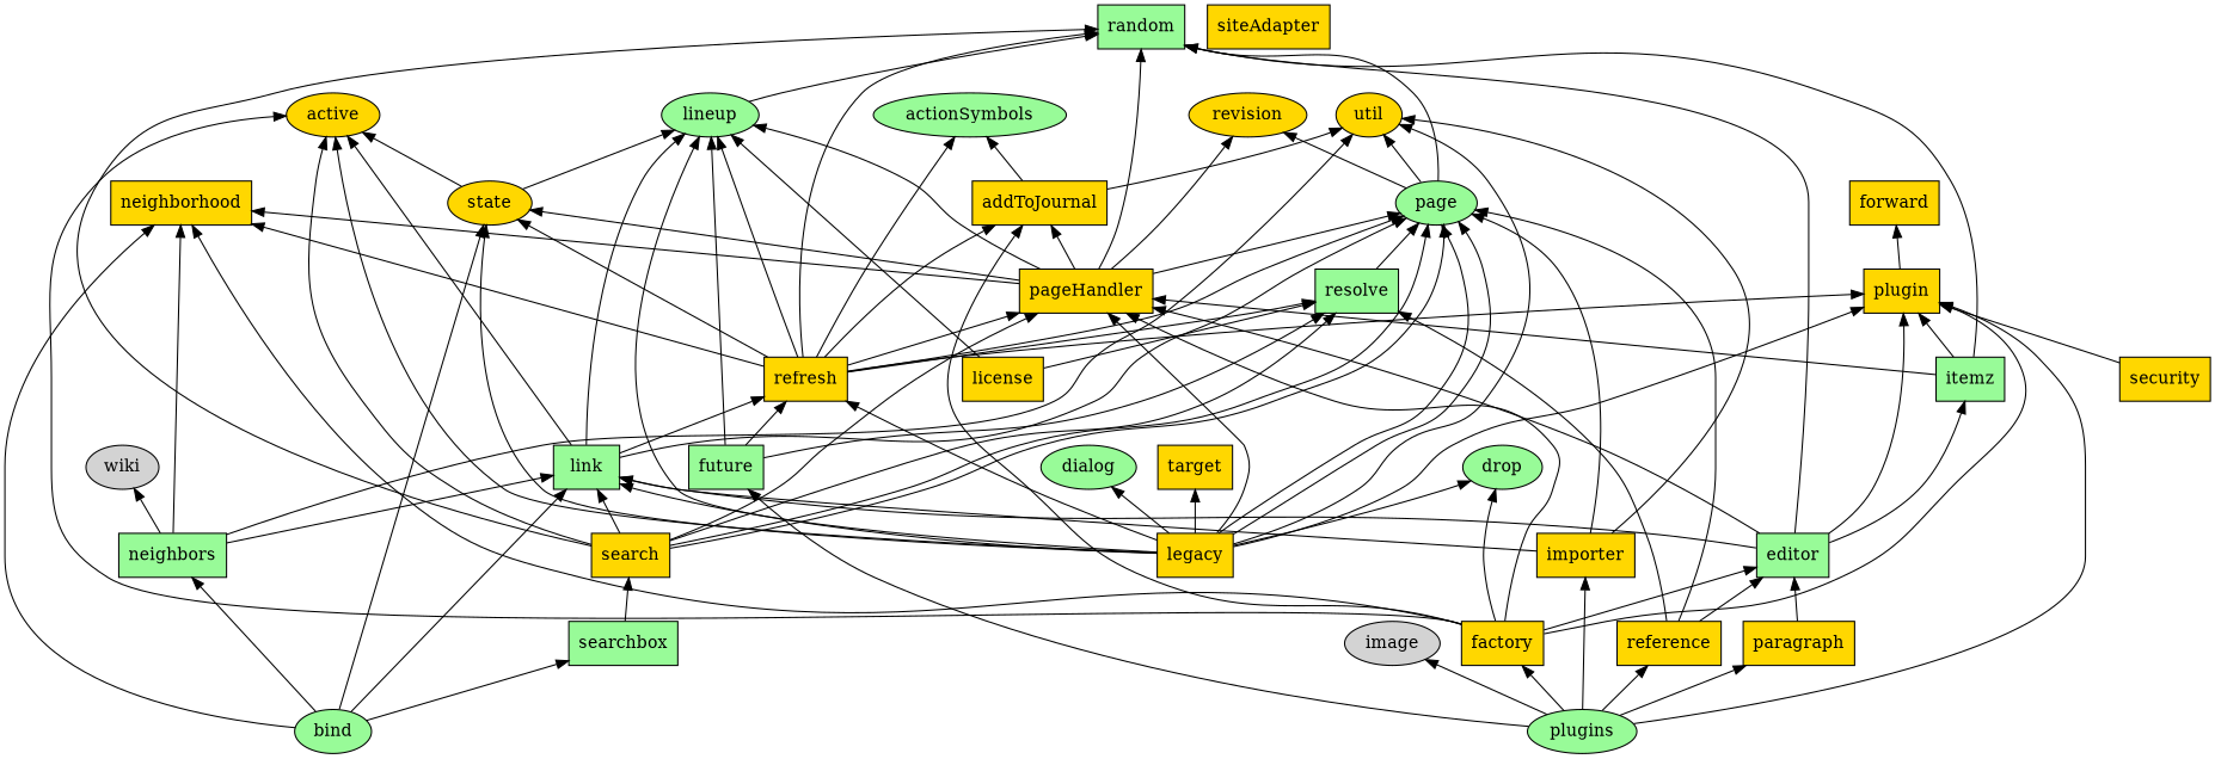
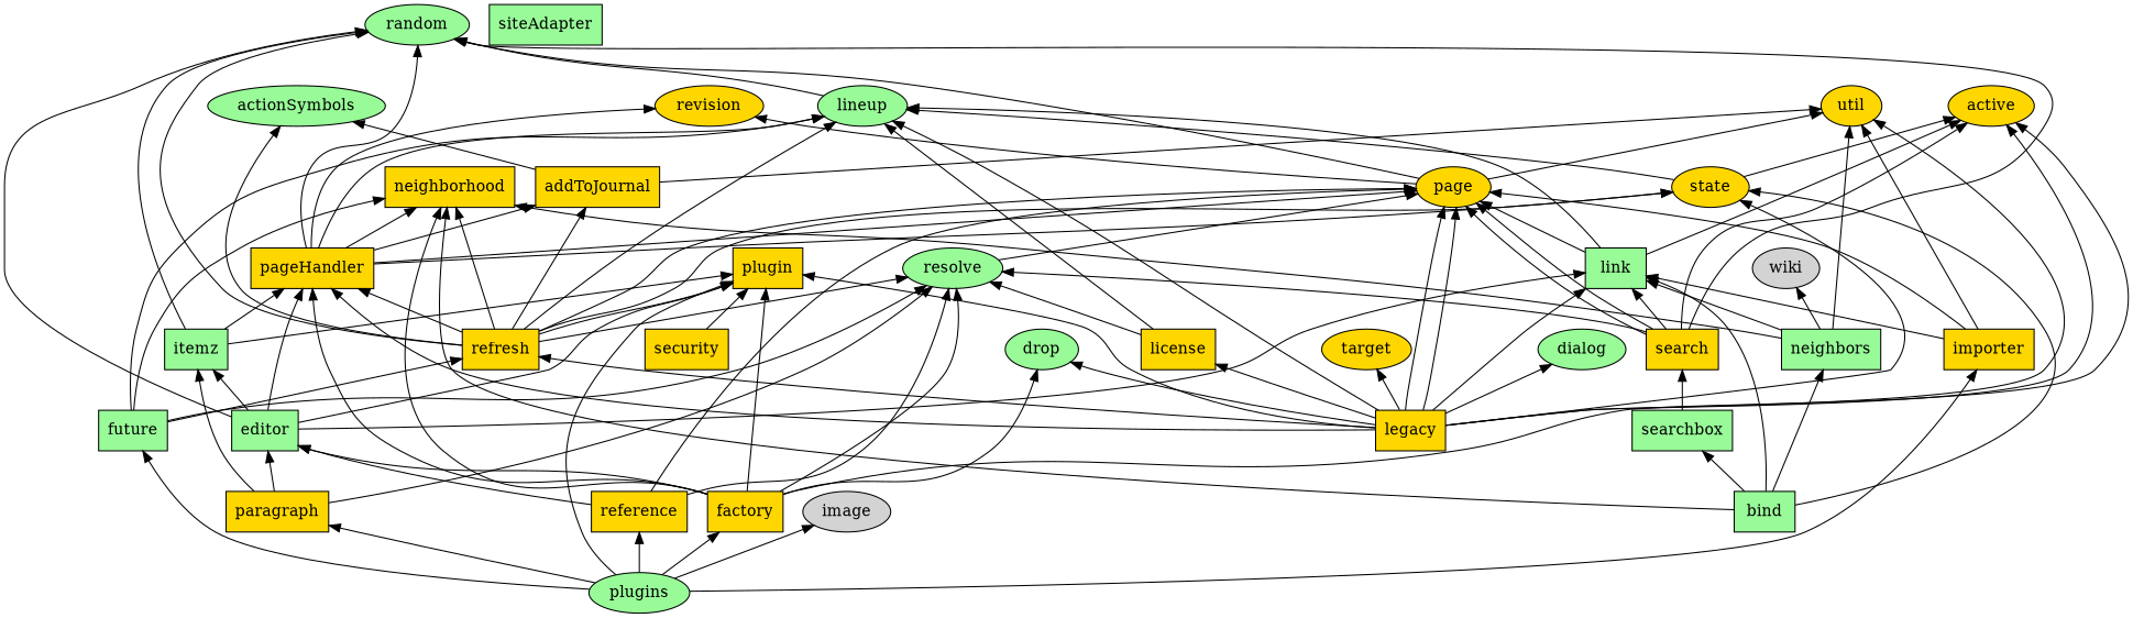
  digraph {
    node [fillcolor=gold style=filled shape=box]
    edge [dir=back]
    actionSymbols [fillcolor=paleGreen shape=""]
    addToJournal
    refresh
    pageHandler
    link [fillcolor=paleGreen]
    legacy
    future [fillcolor=paleGreen]
    active [shape=ellipse]
    state [shape=""]
    factory
    search
-   bind [fillcolor=paleGreen shape=ellipse]
+   bind [fillcolor=paleGreen]
    neighbors [fillcolor=paleGreen]
    importer
    editor [fillcolor=paleGreen]
    plugins [fillcolor=paleGreen shape=""]
    searchbox [fillcolor=paleGreen]
    itemz [fillcolor=paleGreen]
    util [shape=""]
-   page [fillcolor=paleGreen shape=""]
+   page [shape=""]
    reference
-   resolve [fillcolor=paleGreen]
+   resolve [fillcolor=paleGreen shape=""]
    neighborhood
    paragraph
    dialog [fillcolor=paleGreen shape=""]
    drop [fillcolor=paleGreen shape=""]
    plugin
    security
-   random [fillcolor=paleGreen]
+   random [fillcolor=paleGreen shape=""]
    lineup [fillcolor=paleGreen shape=""]
    license
-   forward
-   target
+   target [shape=ellipse]
    wiki [fillcolor="" shape=""]
    revision [shape=""]
    image [fillcolor="" shape=""]
-   siteAdapter
+   siteAdapter [fillcolor=paleGreen]
    actionSymbols -> addToJournal
    actionSymbols -> refresh
    addToJournal -> refresh
    addToJournal -> pageHandler
-   refresh -> link
    refresh -> legacy
    refresh -> future
    pageHandler -> refresh
    pageHandler -> legacy
    pageHandler -> factory
-   pageHandler -> search
    pageHandler -> editor
    pageHandler -> itemz
    link -> legacy
    link -> search
    link -> bind
    link -> neighbors
    link -> importer
    link -> editor
    future -> plugins
    active -> link
    active -> legacy
    active -> state
    active -> factory
    active -> search
    state -> refresh
    state -> pageHandler
    state -> legacy
    state -> bind
    factory -> plugins
    search -> searchbox
    neighbors -> bind
    importer -> plugins
    editor -> factory
    editor -> reference
    editor -> paragraph
    searchbox -> bind
    itemz -> editor
+   itemz -> paragraph
    util -> addToJournal
    util -> legacy
    util -> neighbors
    util -> importer
    util -> page
    page -> refresh
    page -> pageHandler
    page -> link
    page -> legacy
    page -> legacy
    page -> search
    page -> search
    page -> importer
    page -> reference
    page -> resolve
    reference -> plugins
    resolve -> refresh
    resolve -> future
-   addToJournal -> factory
+   resolve -> factory
    resolve -> search
    resolve -> reference
+   resolve -> paragraph
    resolve -> license
    neighborhood -> refresh
    neighborhood -> pageHandler
+   neighborhood -> future
    neighborhood -> factory
    neighborhood -> bind
    neighborhood -> neighbors
    paragraph -> plugins
    dialog -> legacy
    drop -> legacy
    drop -> factory
    plugin -> refresh
    plugin -> legacy
    plugin -> factory
    plugin -> editor
    plugin -> plugins
    plugin -> itemz
    plugin -> security
    random -> refresh
    random -> pageHandler
    random -> search
    random -> editor
    random -> itemz
    random -> page
    random -> lineup
    lineup -> refresh
    lineup -> pageHandler
    lineup -> link
    lineup -> legacy
    lineup -> future
    lineup -> state
    lineup -> license
-   forward -> plugin
+   license -> legacy
    target -> legacy
    wiki -> neighbors
    revision -> pageHandler
    revision -> page
    image -> plugins
  }
